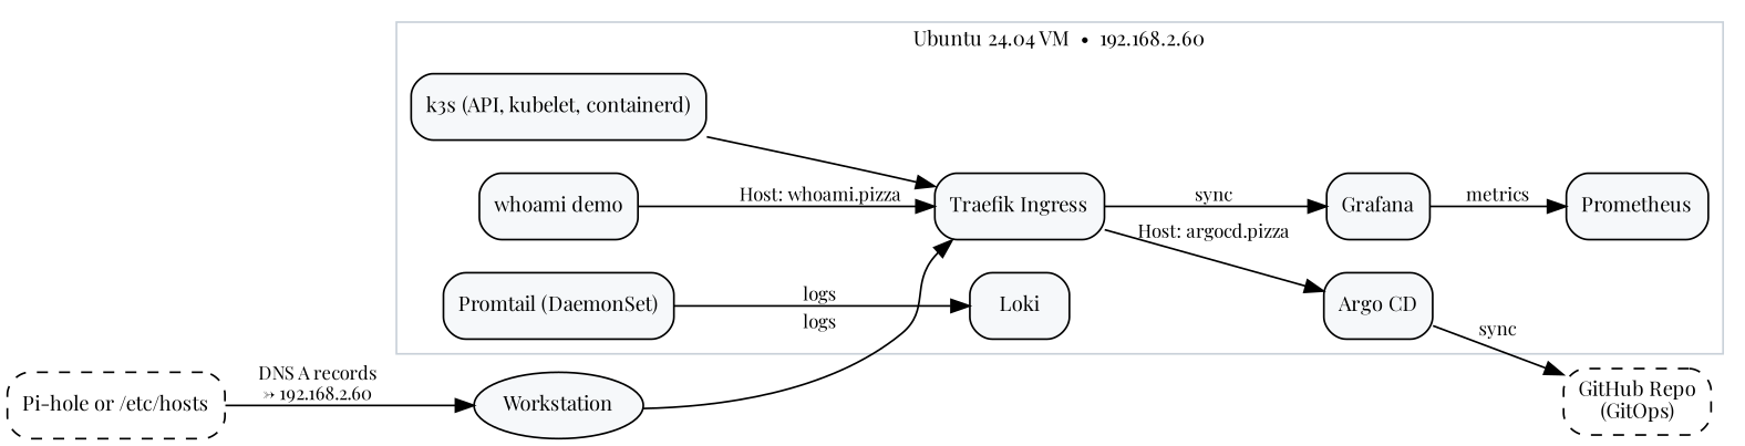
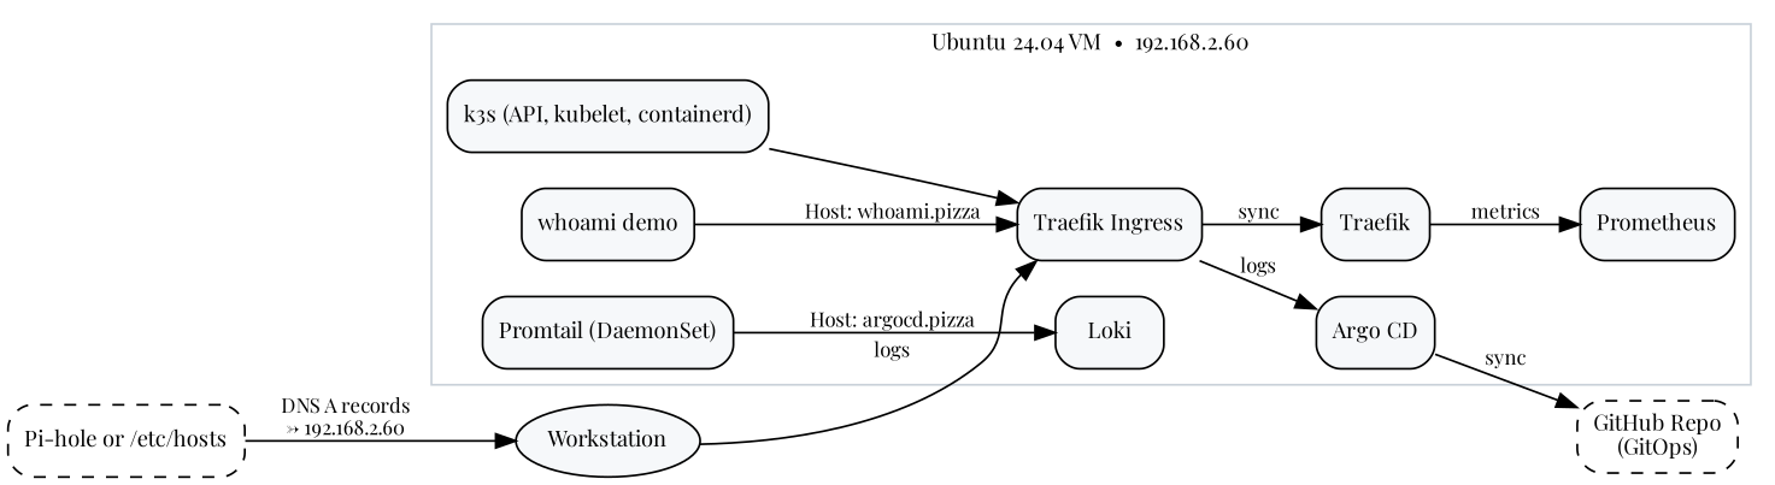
  digraph {
    fontname="Playfair Display"
    fontsize=11
    rankdir=LR
    node [fillcolor="#f6f8fa" fontname="Playfair Display" fontsize=11 shape=box style="rounded,filled"]
    edge [fontname="Playfair Display" fontsize=10]
    n1 [label="k3s (API, kubelet, containerd)"]
    n2 [label="Traefik Ingress"]
    n3 [label="Argo CD"]
-   n4 [label=Grafana]
+   n4 [label=Traefik]
    n5 [label="whoami demo"]
    n6 [label=Prometheus]
    n7 [label=Loki]
    n8 [label="Promtail (DaemonSet)"]
    n9 [label="GitHub Repo\n(GitOps)" style="rounded,dashed"]
    n10 [label=Workstation shape=ellipse]
    n11 [label="Pi-hole or /etc/hosts" style="rounded,dashed"]
    subgraph cluster_1 {
      color="#c9d1d9"
      label="Ubuntu 24.04 VM  •  192.168.2.60"
      n1
      n2
      n3
      n4
      n5
      n6
      n7
      n8
    }
    n1 -> n2
-   n2 -> n3 [label="Host: argocd.pizza"]
+   n2 -> n3 [label=logs]
    n2 -> n4 [label=sync]
    n3 -> n9 [label=sync]
    n4 -> n6 [label=metrics]
    n5 -> n2 [label="Host: whoami.pizza"]
-   n8 -> n7 [label=logs]
+   n8 -> n7 [label="Host: argocd.pizza"]
    n10 -> n2 [label=logs]
    n11 -> n10 [label="DNS A records\n→ 192.168.2.60"]
  }
